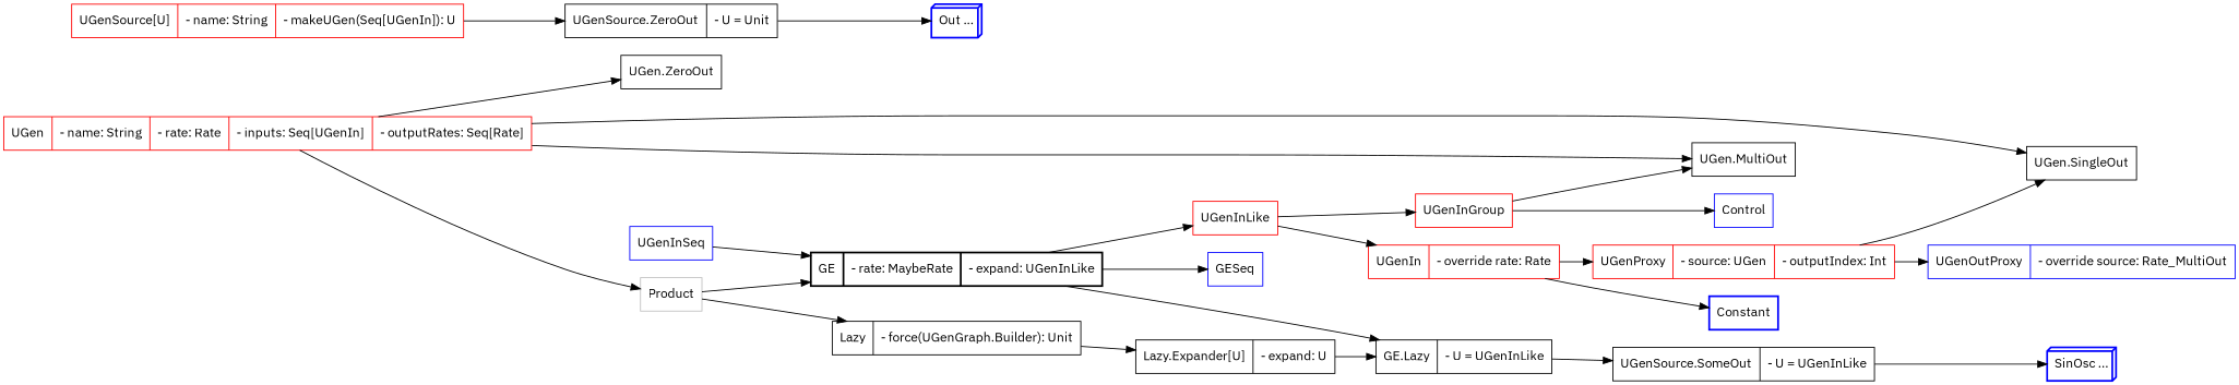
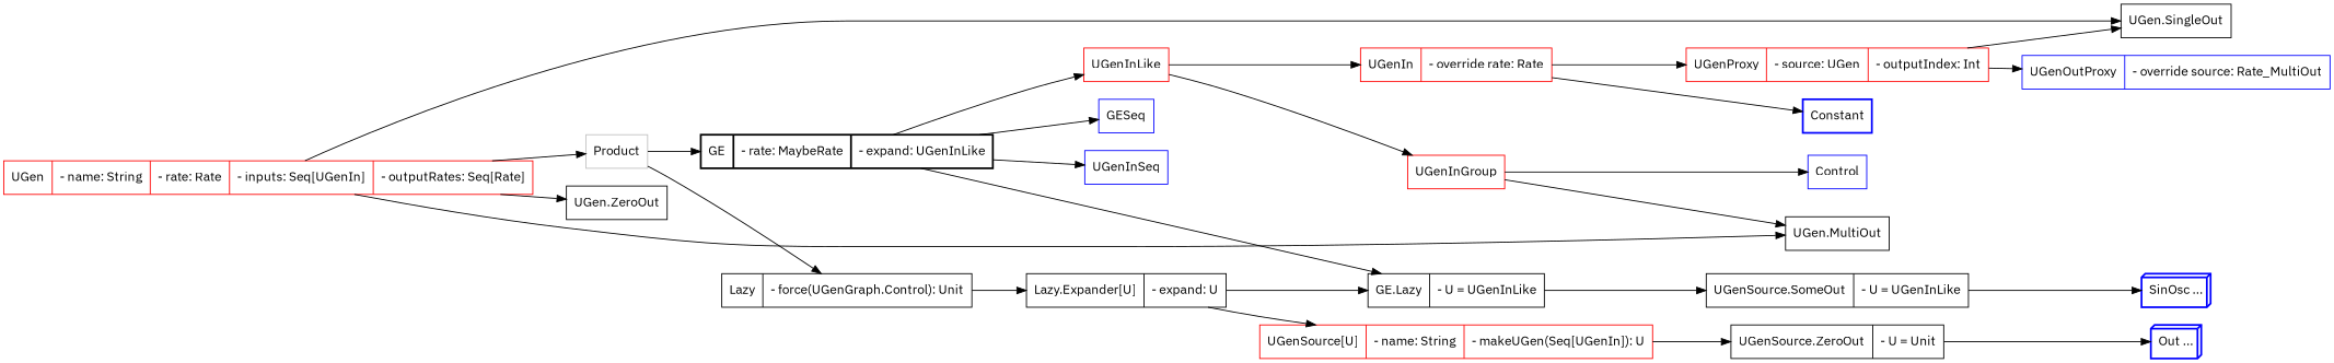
  digraph {
    fontname="IBM Plex Sans"
    rankdir=LR
    node [fontname="IBM Plex Sans" shape=record]
    edge [fontname="IBM Plex Sans"]
    Product [color=gray]
    n2 [label="{ GE | - rate: MaybeRate | - expand: UGenInLike }" style=bold]
-   n3 [label="{ Lazy | - force(UGenGraph.Builder): Unit }"]
+   n3 [label="{ Lazy | - force(UGenGraph.Control): Unit }"]
    UGenInLike [color=red]
    GESeq [color=blue]
    UGenInSeq [color=blue]
    n7 [label="{ GE.Lazy | - U = UGenInLike }"]
    n8 [color=red label="{ UGen | - name: String | - rate: Rate | - inputs: Seq[UGenIn] | - outputRates: Seq[Rate] }"]
    n9 [label="UGen.SingleOut"]
    n10 [label="UGen.ZeroOut"]
    n11 [label="UGen.MultiOut"]
    n12 [label="{ Lazy.Expander[U] | - expand: U }"]
    n13 [color=red label="{ UGenIn | - override rate: Rate }"]
    UGenInGroup [color=red]
    n15 [label="{ UGenSource.SomeOut | - U = UGenInLike }"]
    Constant [color=blue style=bold]
    n17 [color=red label="{ UGenProxy | - source: UGen | - outputIndex: Int }"]
    Control [color=blue]
    n19 [color=blue label="{ UGenOutProxy | - override source: Rate_MultiOut }"]
    n20 [color=red label="{ UGenSource[U] | - name: String | - makeUGen(Seq[UGenIn]): U }"]
    n21 [label="{ UGenSource.ZeroOut | - U = Unit }"]
    n22 [color=blue label="Out ..." shape=box3d style=bold]
    n23 [color=blue label="SinOsc ..." shape=box3d style=bold]
    Product -> n2
    Product -> n3
    n2 -> UGenInLike
    n2 -> GESeq
-   UGenInSeq -> n2
+   n2 -> UGenInSeq
    n2 -> n7
    n3 -> n12
    UGenInLike -> n13
    UGenInLike -> UGenInGroup
    n7 -> n15
    n8 -> Product
    n8 -> n9
    n8 -> n10
    n8 -> n11
    n12 -> n7
+   n12 -> n20
    n13 -> Constant
    n13 -> n17
    UGenInGroup -> n11
    UGenInGroup -> Control
    n15 -> n23
    n17 -> n9
    n17 -> n19
    n20 -> n21
    n21 -> n22
  }
